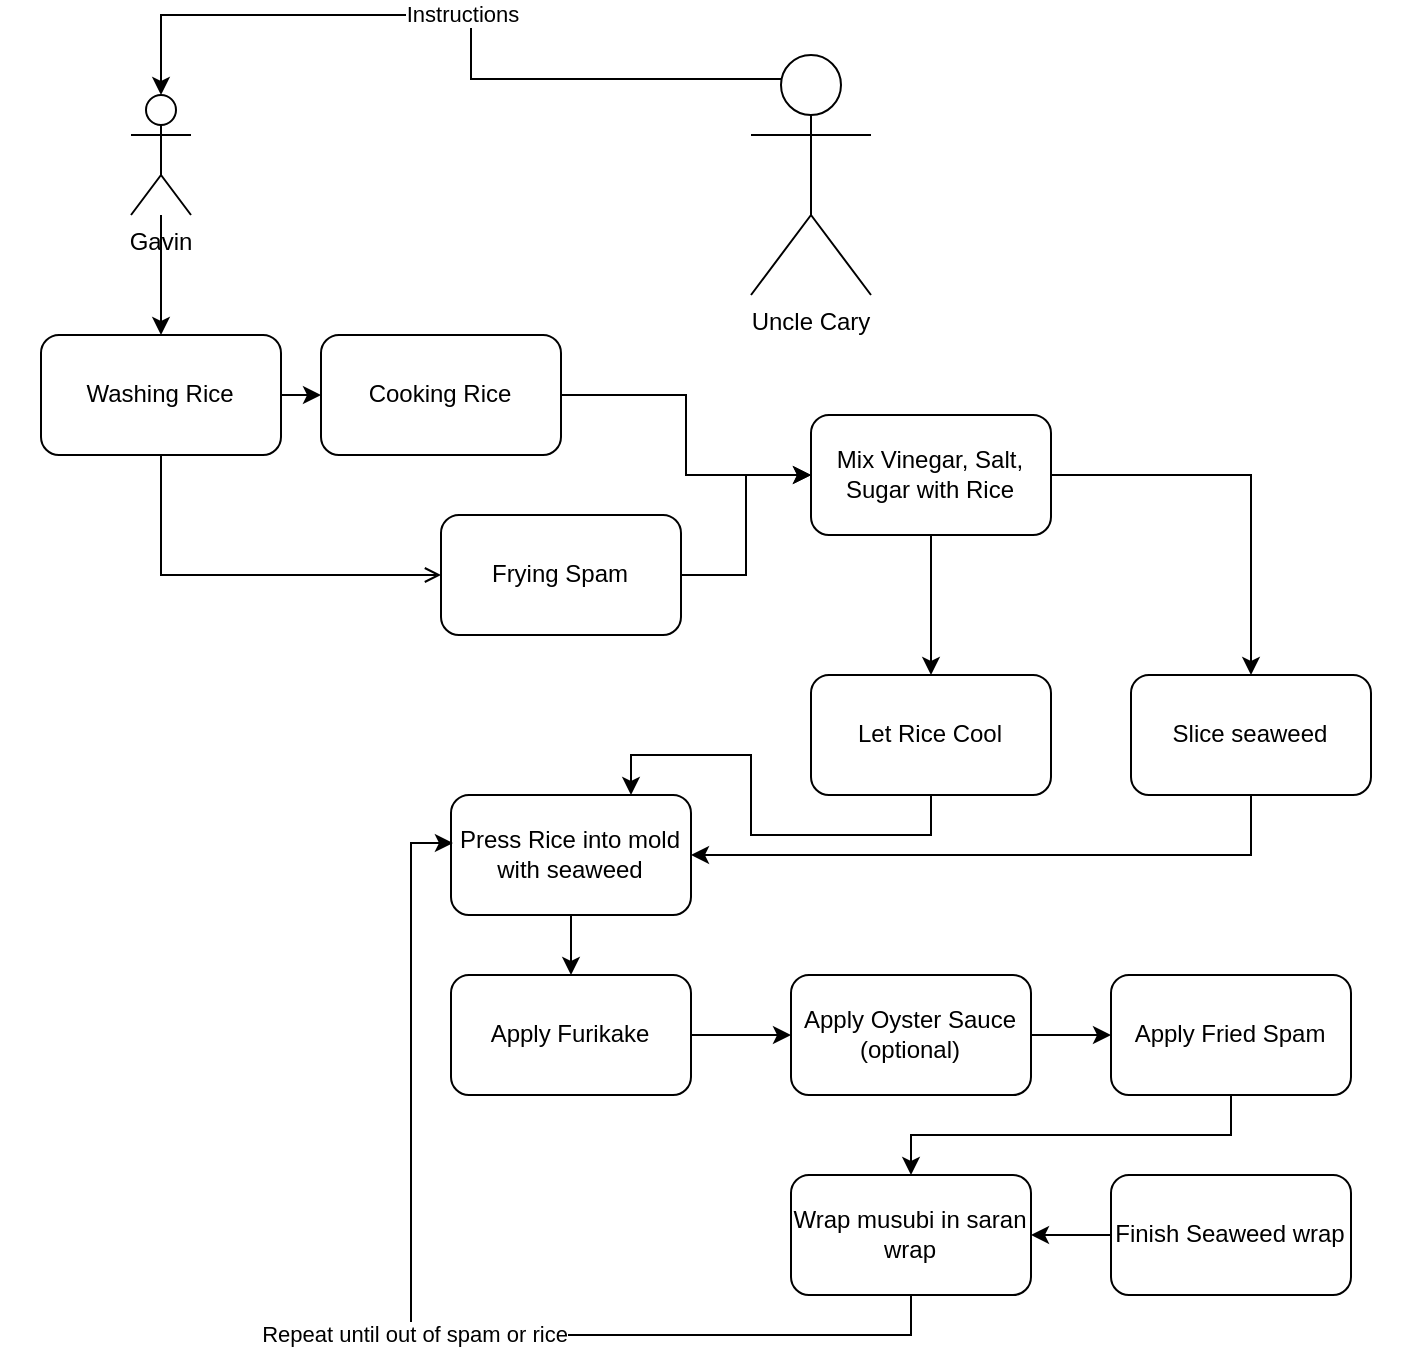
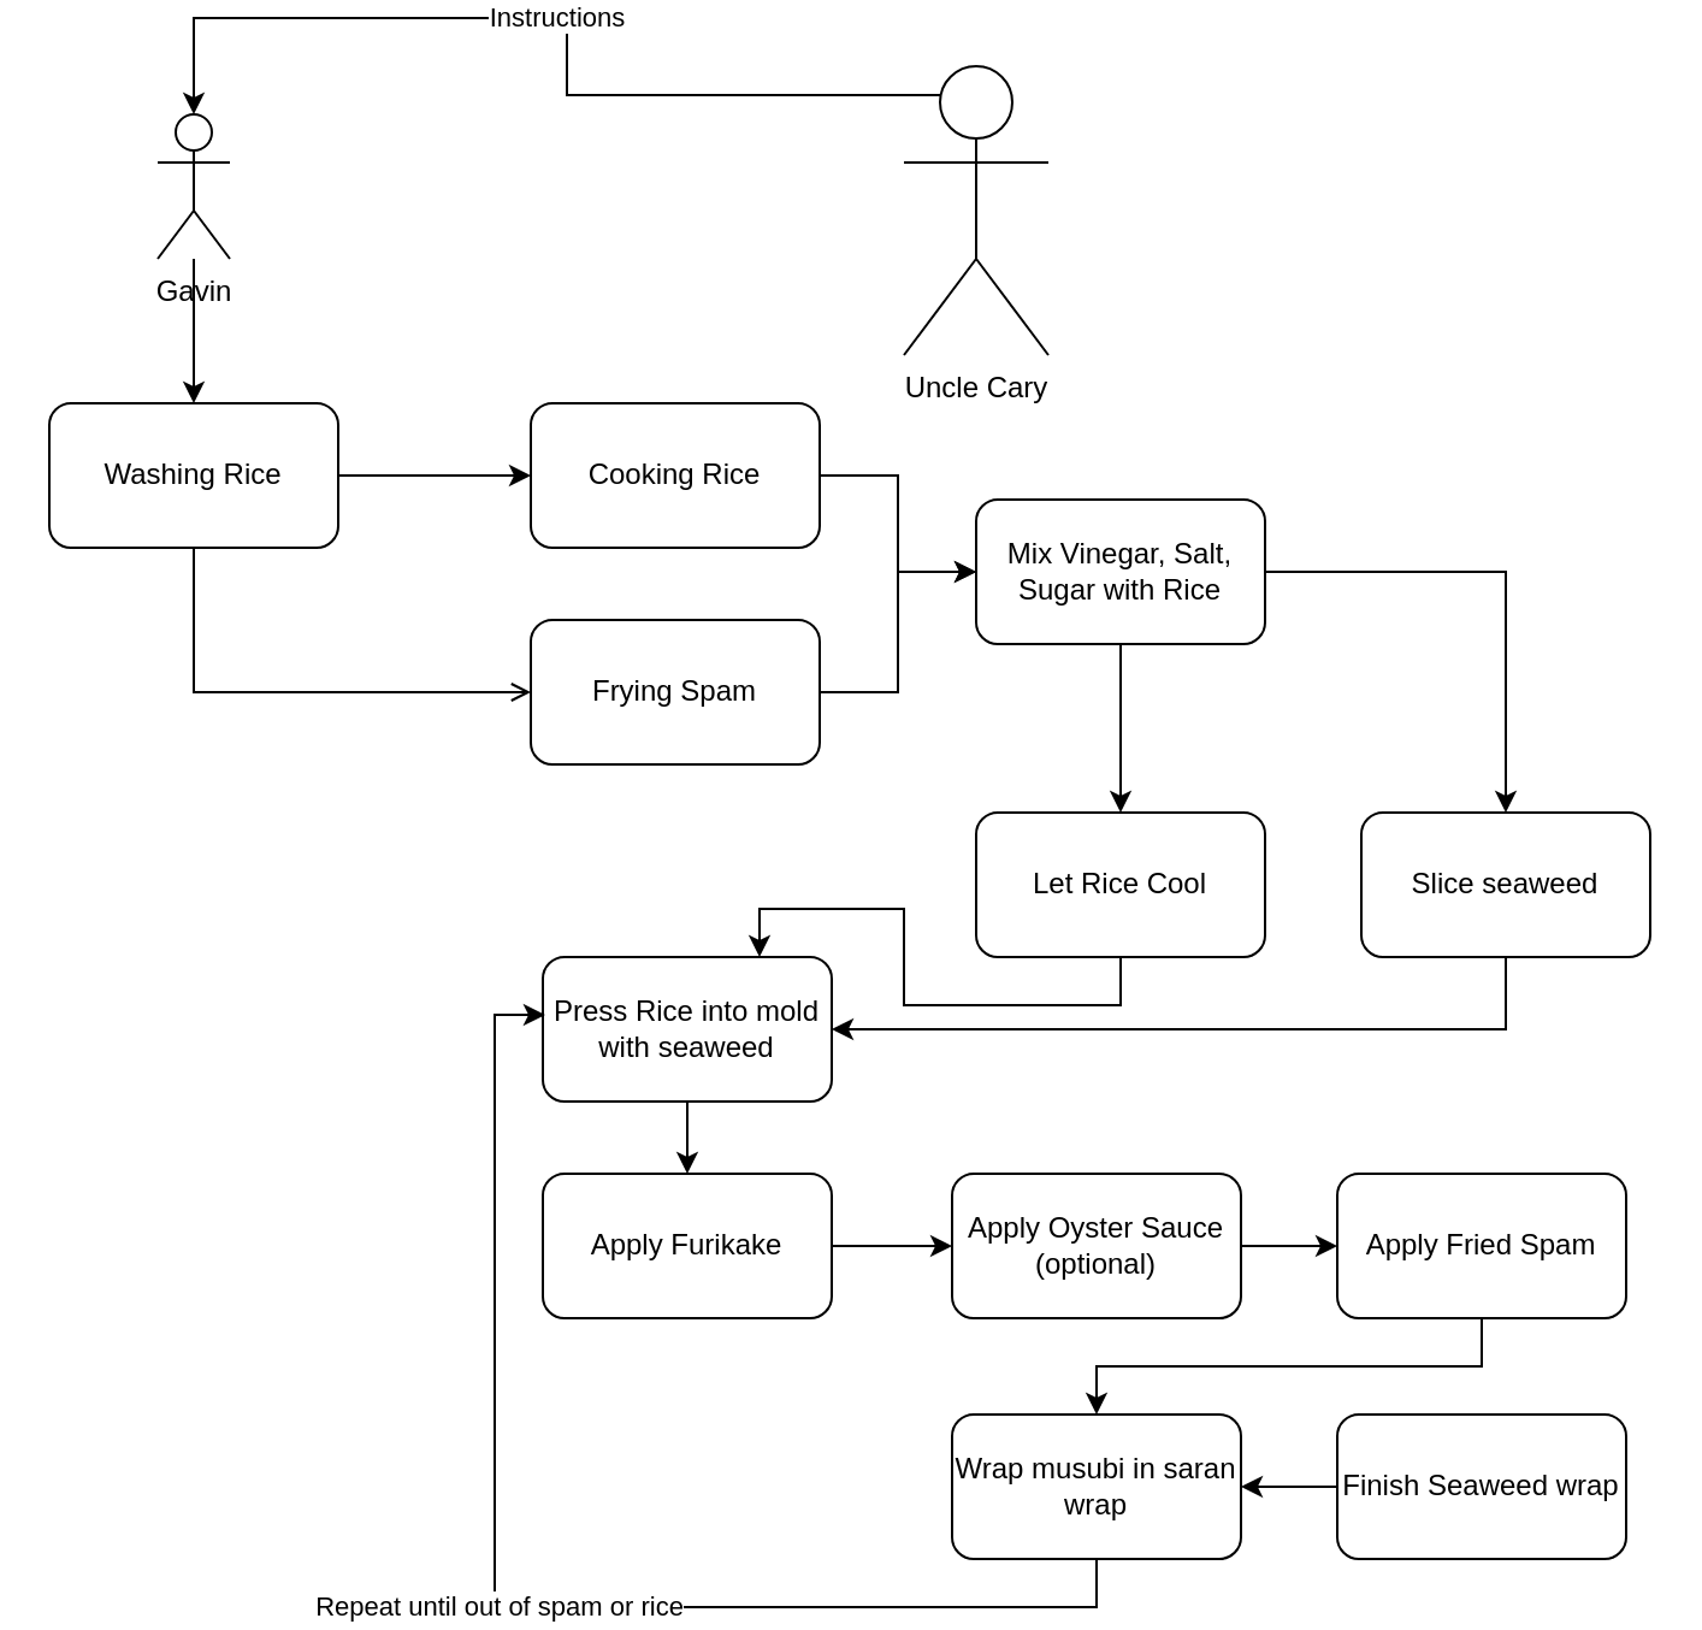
  <mxCell id="0" />
  <mxCell id="1" parent="0" />
  <mxCell id="2" style="edgeStyle=orthogonalEdgeStyle;rounded=0;orthogonalLoop=1;jettySize=auto;html=1;entryX=0.5;entryY=0;entryDx=0;entryDy=0;" edge="1" parent="1" source="3" target="8"><mxGeometry relative="1" as="geometry" /></mxCell>
  <mxCell id="3" value="Gavin&lt;br&gt;" style="shape=umlActor;verticalLabelPosition=bottom;verticalAlign=top;html=1;outlineConnect=0;" vertex="1" parent="1"><mxGeometry x="65" y="40" width="30" height="60" as="geometry" /></mxCell>
  <mxCell id="4" value="Instructions" style="edgeStyle=orthogonalEdgeStyle;rounded=0;orthogonalLoop=1;jettySize=auto;html=1;exitX=0.25;exitY=0.1;exitDx=0;exitDy=0;exitPerimeter=0;entryX=0.5;entryY=0;entryDx=0;entryDy=0;entryPerimeter=0;" edge="1" parent="1" source="5" target="3"><mxGeometry relative="1" as="geometry" /></mxCell>
  <mxCell id="5" value="Uncle Cary" style="shape=umlActor;verticalLabelPosition=bottom;verticalAlign=top;html=1;outlineConnect=0;" vertex="1" parent="1"><mxGeometry x="375" y="20" width="60" height="120" as="geometry" /></mxCell>
  <mxCell id="6" style="edgeStyle=orthogonalEdgeStyle;rounded=0;orthogonalLoop=1;jettySize=auto;html=1;exitX=1;exitY=0.5;exitDx=0;exitDy=0;entryX=0;entryY=0.5;entryDx=0;entryDy=0;" edge="1" parent="1" source="8" target="10"><mxGeometry relative="1" as="geometry" /></mxCell>
  <mxCell id="7" style="edgeStyle=orthogonalEdgeStyle;rounded=0;orthogonalLoop=1;jettySize=auto;html=1;exitX=0.5;exitY=1;exitDx=0;exitDy=0;entryX=0;entryY=0.5;entryDx=0;entryDy=0;endArrow=open;" edge="1" parent="1" source="8" target="12"><mxGeometry relative="1" as="geometry" /></mxCell>
  <mxCell id="8" value="Washing Rice" style="rounded=1;whiteSpace=wrap;html=1;" vertex="1" parent="1"><mxGeometry x="20" y="160" width="120" height="60" as="geometry" /></mxCell>
  <mxCell id="9" style="edgeStyle=orthogonalEdgeStyle;rounded=0;orthogonalLoop=1;jettySize=auto;html=1;exitX=1;exitY=0.5;exitDx=0;exitDy=0;entryX=0;entryY=0.5;entryDx=0;entryDy=0;" edge="1" parent="1" source="10" target="15"><mxGeometry relative="1" as="geometry" /></mxCell>
- <mxCell id="10" value="Cooking Rice" style="rounded=1;whiteSpace=wrap;html=1;" vertex="1" parent="1"><mxGeometry x="160" y="160" width="120" height="60" as="geometry" /></mxCell>
+ <mxCell id="10" value="Cooking Rice" style="rounded=1;whiteSpace=wrap;html=1;" vertex="1" parent="1"><mxGeometry x="220" y="160" width="120" height="60" as="geometry" /></mxCell>
  <mxCell id="11" style="edgeStyle=orthogonalEdgeStyle;rounded=0;orthogonalLoop=1;jettySize=auto;html=1;exitX=1;exitY=0.5;exitDx=0;exitDy=0;entryX=0;entryY=0.5;entryDx=0;entryDy=0;" edge="1" parent="1" source="12" target="15"><mxGeometry relative="1" as="geometry" /></mxCell>
  <mxCell id="12" value="Frying Spam" style="rounded=1;whiteSpace=wrap;html=1;" vertex="1" parent="1"><mxGeometry x="220" y="250" width="120" height="60" as="geometry" /></mxCell>
  <mxCell id="13" style="edgeStyle=orthogonalEdgeStyle;rounded=0;orthogonalLoop=1;jettySize=auto;html=1;exitX=1;exitY=0.5;exitDx=0;exitDy=0;entryX=0.5;entryY=0;entryDx=0;entryDy=0;" edge="1" parent="1" source="15" target="19"><mxGeometry relative="1" as="geometry" /></mxCell>
  <mxCell id="14" style="edgeStyle=orthogonalEdgeStyle;rounded=0;orthogonalLoop=1;jettySize=auto;html=1;exitX=0.5;exitY=1;exitDx=0;exitDy=0;entryX=0.5;entryY=0;entryDx=0;entryDy=0;" edge="1" parent="1" source="15" target="17"><mxGeometry relative="1" as="geometry" /></mxCell>
  <mxCell id="15" value="Mix Vinegar, Salt, Sugar with Rice" style="rounded=1;whiteSpace=wrap;html=1;" vertex="1" parent="1"><mxGeometry x="405" y="200" width="120" height="60" as="geometry" /></mxCell>
  <mxCell id="16" style="edgeStyle=orthogonalEdgeStyle;rounded=0;orthogonalLoop=1;jettySize=auto;html=1;exitX=0.5;exitY=1;exitDx=0;exitDy=0;entryX=0.75;entryY=0;entryDx=0;entryDy=0;" edge="1" parent="1" source="17" target="21"><mxGeometry relative="1" as="geometry" /></mxCell>
  <mxCell id="17" value="Let Rice Cool" style="rounded=1;whiteSpace=wrap;html=1;" vertex="1" parent="1"><mxGeometry x="405" y="330" width="120" height="60" as="geometry" /></mxCell>
  <mxCell id="18" style="edgeStyle=orthogonalEdgeStyle;rounded=0;orthogonalLoop=1;jettySize=auto;html=1;exitX=0.5;exitY=1;exitDx=0;exitDy=0;entryX=1;entryY=0.5;entryDx=0;entryDy=0;" edge="1" parent="1" source="19" target="21"><mxGeometry relative="1" as="geometry" /></mxCell>
  <mxCell id="19" value="Slice seaweed" style="rounded=1;whiteSpace=wrap;html=1;" vertex="1" parent="1"><mxGeometry x="565" y="330" width="120" height="60" as="geometry" /></mxCell>
  <mxCell id="20" style="edgeStyle=orthogonalEdgeStyle;rounded=0;orthogonalLoop=1;jettySize=auto;html=1;exitX=0.5;exitY=1;exitDx=0;exitDy=0;entryX=0.5;entryY=0;entryDx=0;entryDy=0;" edge="1" parent="1" source="21" target="23"><mxGeometry relative="1" as="geometry" /></mxCell>
  <mxCell id="21" value="Press Rice into mold with seaweed" style="rounded=1;whiteSpace=wrap;html=1;" vertex="1" parent="1"><mxGeometry x="225" y="390" width="120" height="60" as="geometry" /></mxCell>
  <mxCell id="22" style="edgeStyle=orthogonalEdgeStyle;rounded=0;orthogonalLoop=1;jettySize=auto;html=1;exitX=1;exitY=0.5;exitDx=0;exitDy=0;entryX=0;entryY=0.5;entryDx=0;entryDy=0;" edge="1" parent="1" source="23" target="25"><mxGeometry relative="1" as="geometry" /></mxCell>
  <mxCell id="23" value="Apply Furikake" style="rounded=1;whiteSpace=wrap;html=1;" vertex="1" parent="1"><mxGeometry x="225" y="480" width="120" height="60" as="geometry" /></mxCell>
  <mxCell id="24" style="edgeStyle=orthogonalEdgeStyle;rounded=0;orthogonalLoop=1;jettySize=auto;html=1;exitX=1;exitY=0.5;exitDx=0;exitDy=0;entryX=0;entryY=0.5;entryDx=0;entryDy=0;" edge="1" parent="1" source="25" target="27"><mxGeometry relative="1" as="geometry" /></mxCell>
  <mxCell id="25" value="Apply Oyster Sauce (optional)" style="rounded=1;whiteSpace=wrap;html=1;" vertex="1" parent="1"><mxGeometry x="395" y="480" width="120" height="60" as="geometry" /></mxCell>
  <mxCell id="26" style="edgeStyle=orthogonalEdgeStyle;rounded=0;orthogonalLoop=1;jettySize=auto;html=1;exitX=0.5;exitY=1;exitDx=0;exitDy=0;" edge="1" parent="1" source="27" target="31"><mxGeometry relative="1" as="geometry" /></mxCell>
  <mxCell id="27" value="Apply Fried Spam" style="rounded=1;whiteSpace=wrap;html=1;" vertex="1" parent="1"><mxGeometry x="555" y="480" width="120" height="60" as="geometry" /></mxCell>
  <mxCell id="28" style="edgeStyle=orthogonalEdgeStyle;rounded=0;orthogonalLoop=1;jettySize=auto;html=1;exitX=0;exitY=0.5;exitDx=0;exitDy=0;entryX=1;entryY=0.5;entryDx=0;entryDy=0;" edge="1" parent="1" source="29" target="31"><mxGeometry relative="1" as="geometry" /></mxCell>
  <mxCell id="29" value="Finish Seaweed wrap" style="rounded=1;whiteSpace=wrap;html=1;" vertex="1" parent="1"><mxGeometry x="555" y="580" width="120" height="60" as="geometry" /></mxCell>
  <mxCell id="30" value="Repeat until out of spam or rice" style="edgeStyle=orthogonalEdgeStyle;rounded=0;orthogonalLoop=1;jettySize=auto;html=1;exitX=0.5;exitY=1;exitDx=0;exitDy=0;entryX=0.008;entryY=0.4;entryDx=0;entryDy=0;entryPerimeter=0;" edge="1" parent="1" source="31" target="21"><mxGeometry relative="1" as="geometry" /></mxCell>
  <mxCell id="31" value="Wrap musubi in saran wrap" style="rounded=1;whiteSpace=wrap;html=1;" vertex="1" parent="1"><mxGeometry x="395" y="580" width="120" height="60" as="geometry" /></mxCell>
